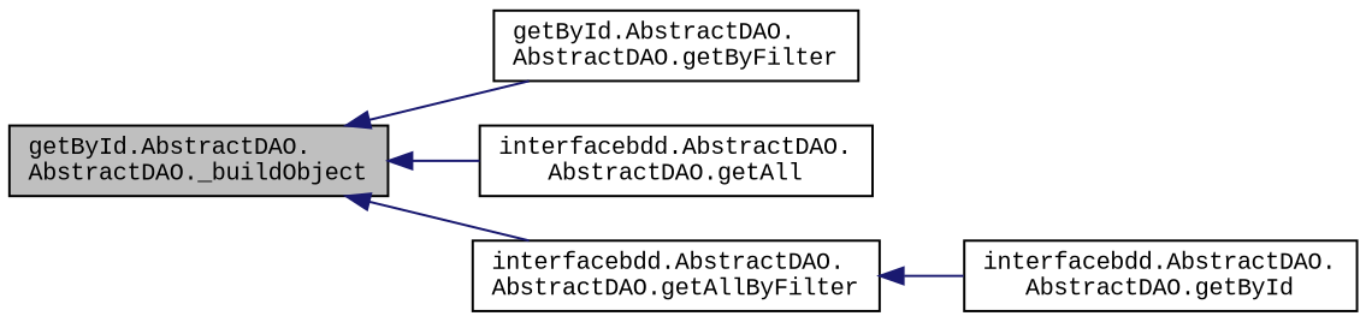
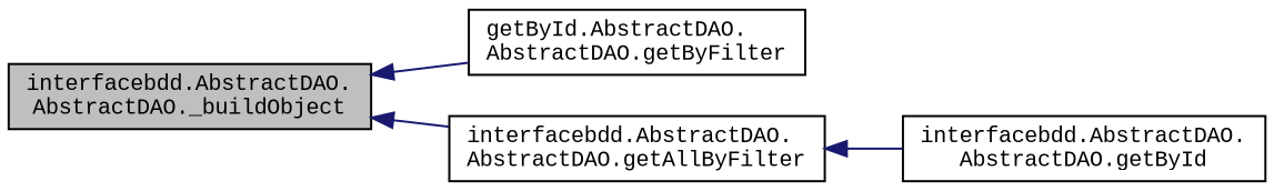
  digraph {
    fontname="Liberation Mono"
    rankdir=LR
    node [color=black fillcolor=white fontname="Liberation Mono" fontsize=10 shape=record style=filled]
    edge [color=midnightblue dir=back fontname="Liberation Mono" fontsize=10 labelfontname=Helvetica labelfontsize=10 style=solid]
-   n1 [fillcolor=grey75 fontcolor=black height=0.2 label="getById.AbstractDAO.\lAbstractDAO._buildObject" width=0.4]
+   n1 [fillcolor=grey75 fontcolor=black height=0.2 label="interfacebdd.AbstractDAO.\lAbstractDAO._buildObject" width=0.4]
    n2 [height=0.2 label="getById.AbstractDAO.\lAbstractDAO.getByFilter" width=0.4]
-   n3 [height=0.2 label="interfacebdd.AbstractDAO.\lAbstractDAO.getAll" width=0.4]
    n4 [height=0.2 label="interfacebdd.AbstractDAO.\lAbstractDAO.getAllByFilter" width=0.4]
    n5 [height=0.2 label="interfacebdd.AbstractDAO.\lAbstractDAO.getById" width=0.4]
    n1 -> n2
-   n1 -> n3
    n1 -> n4
    n4 -> n5
  }
